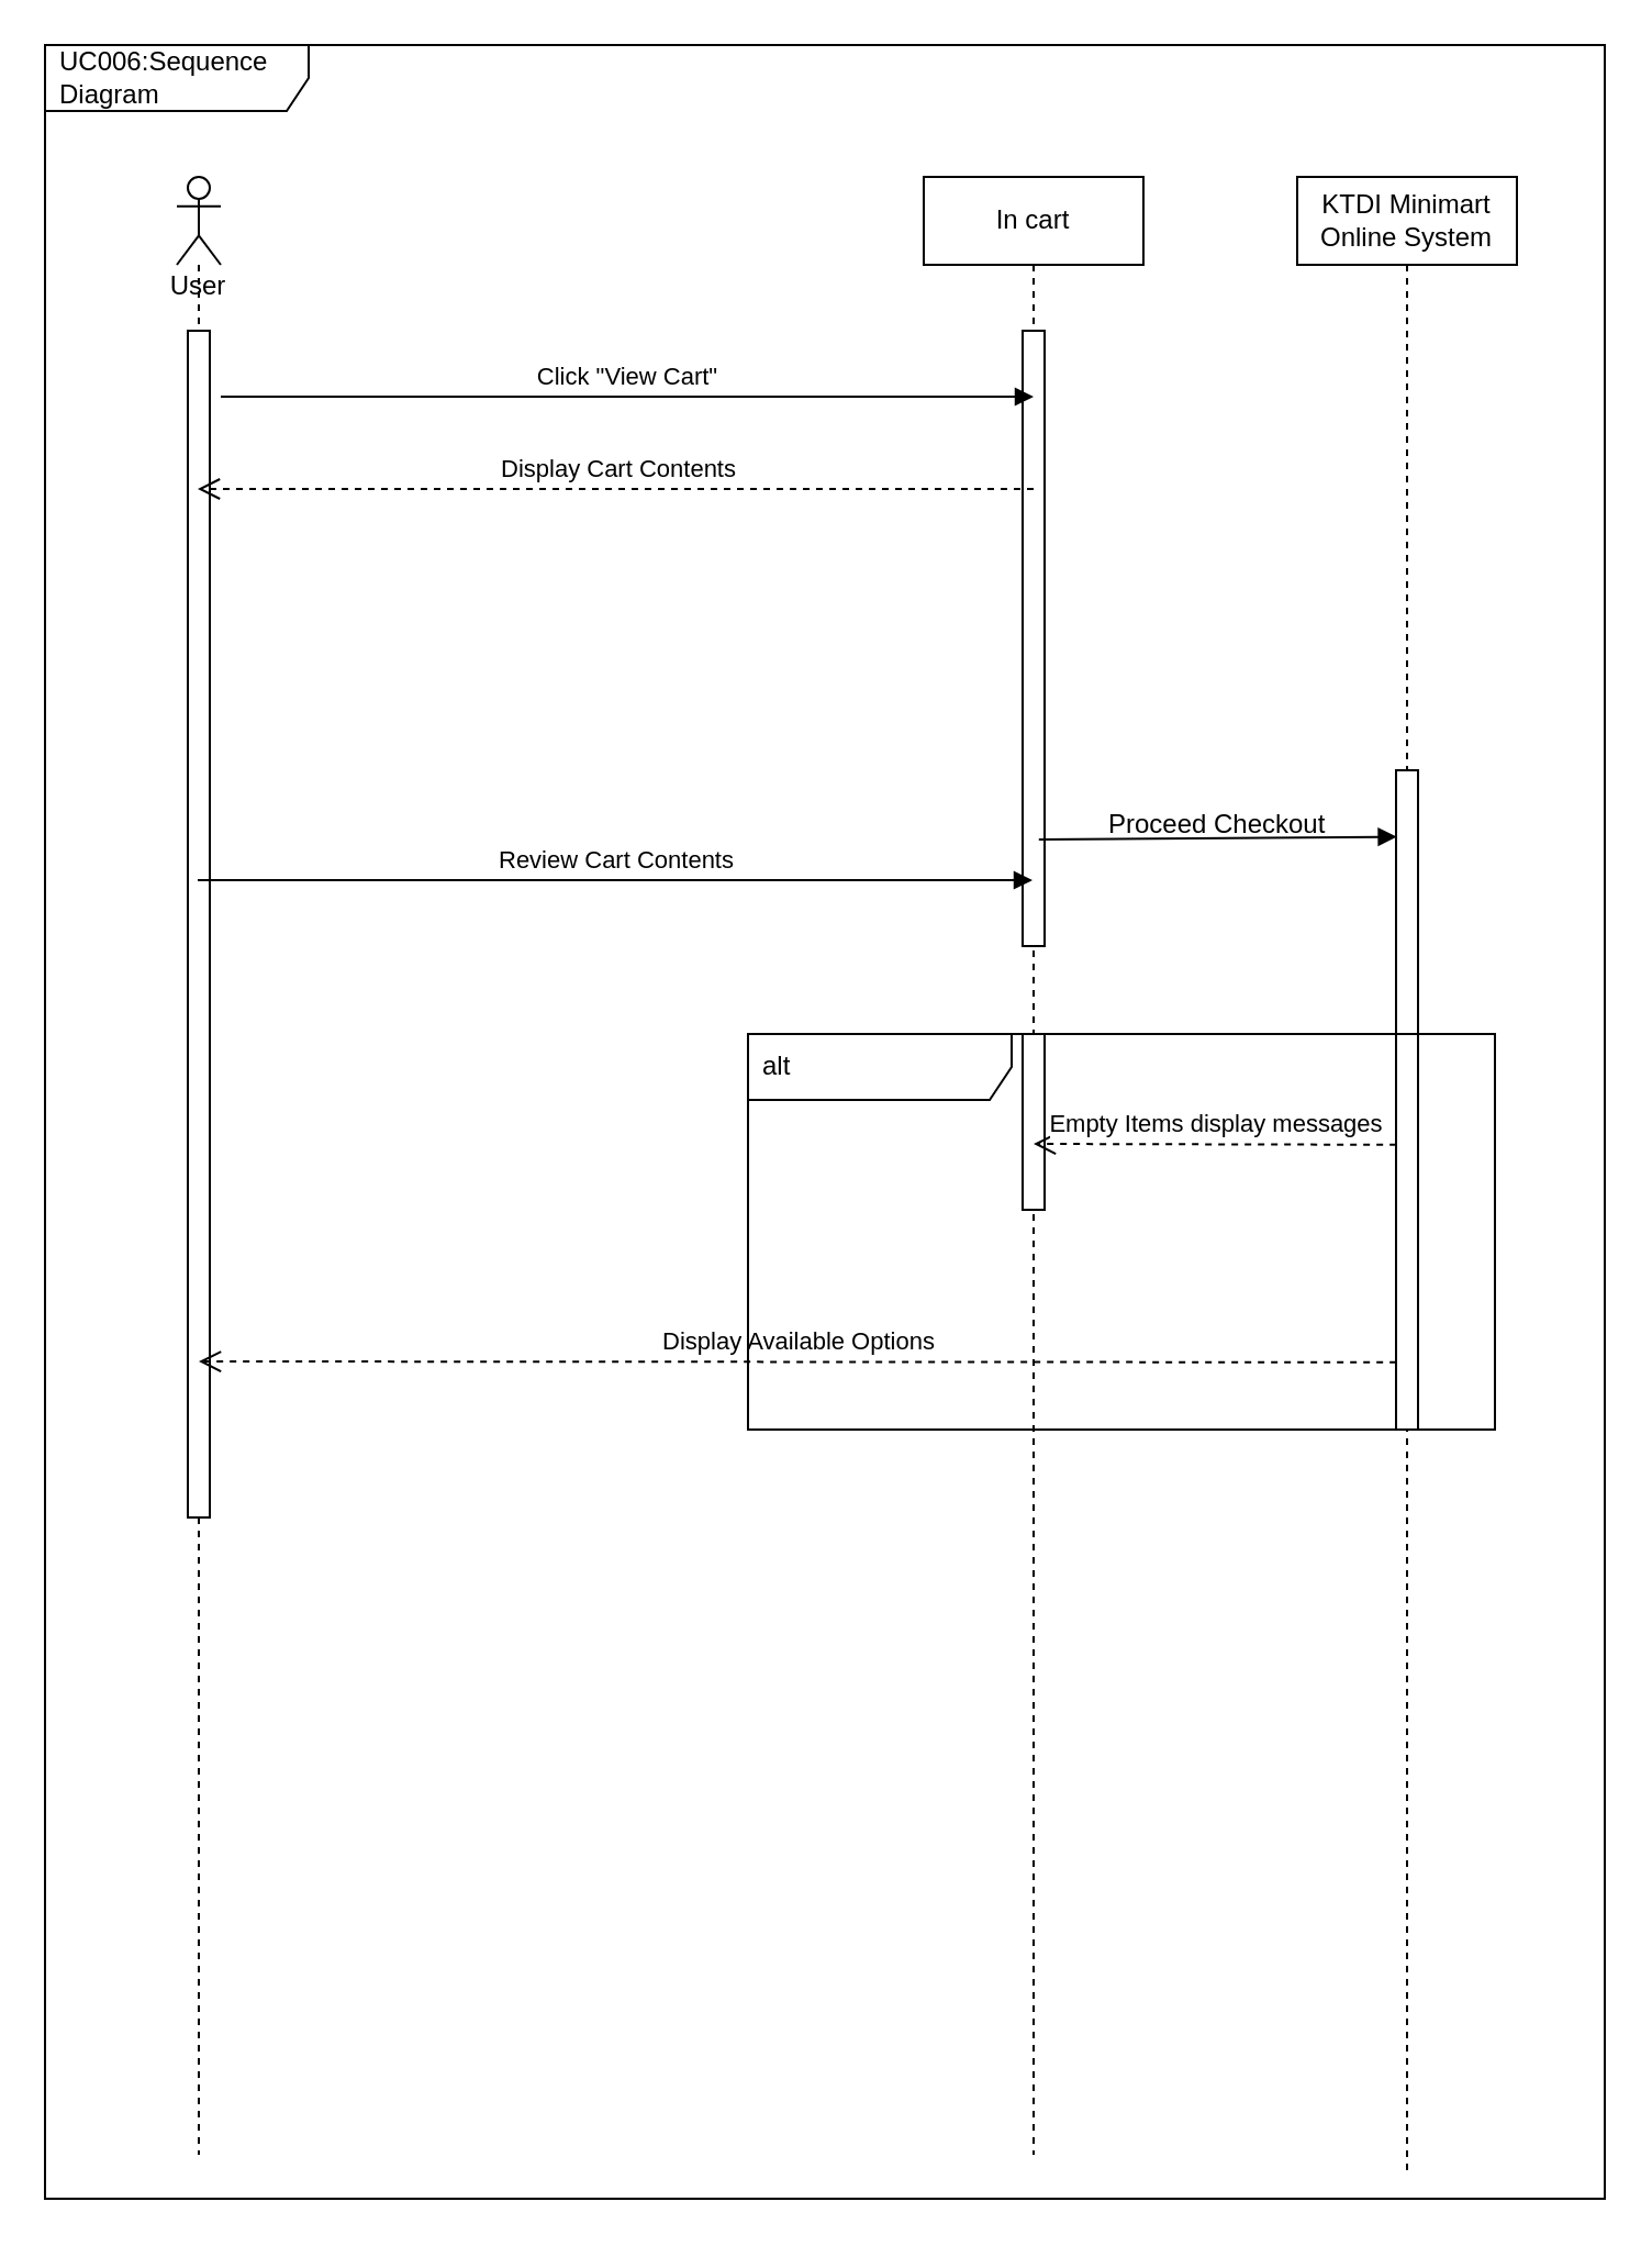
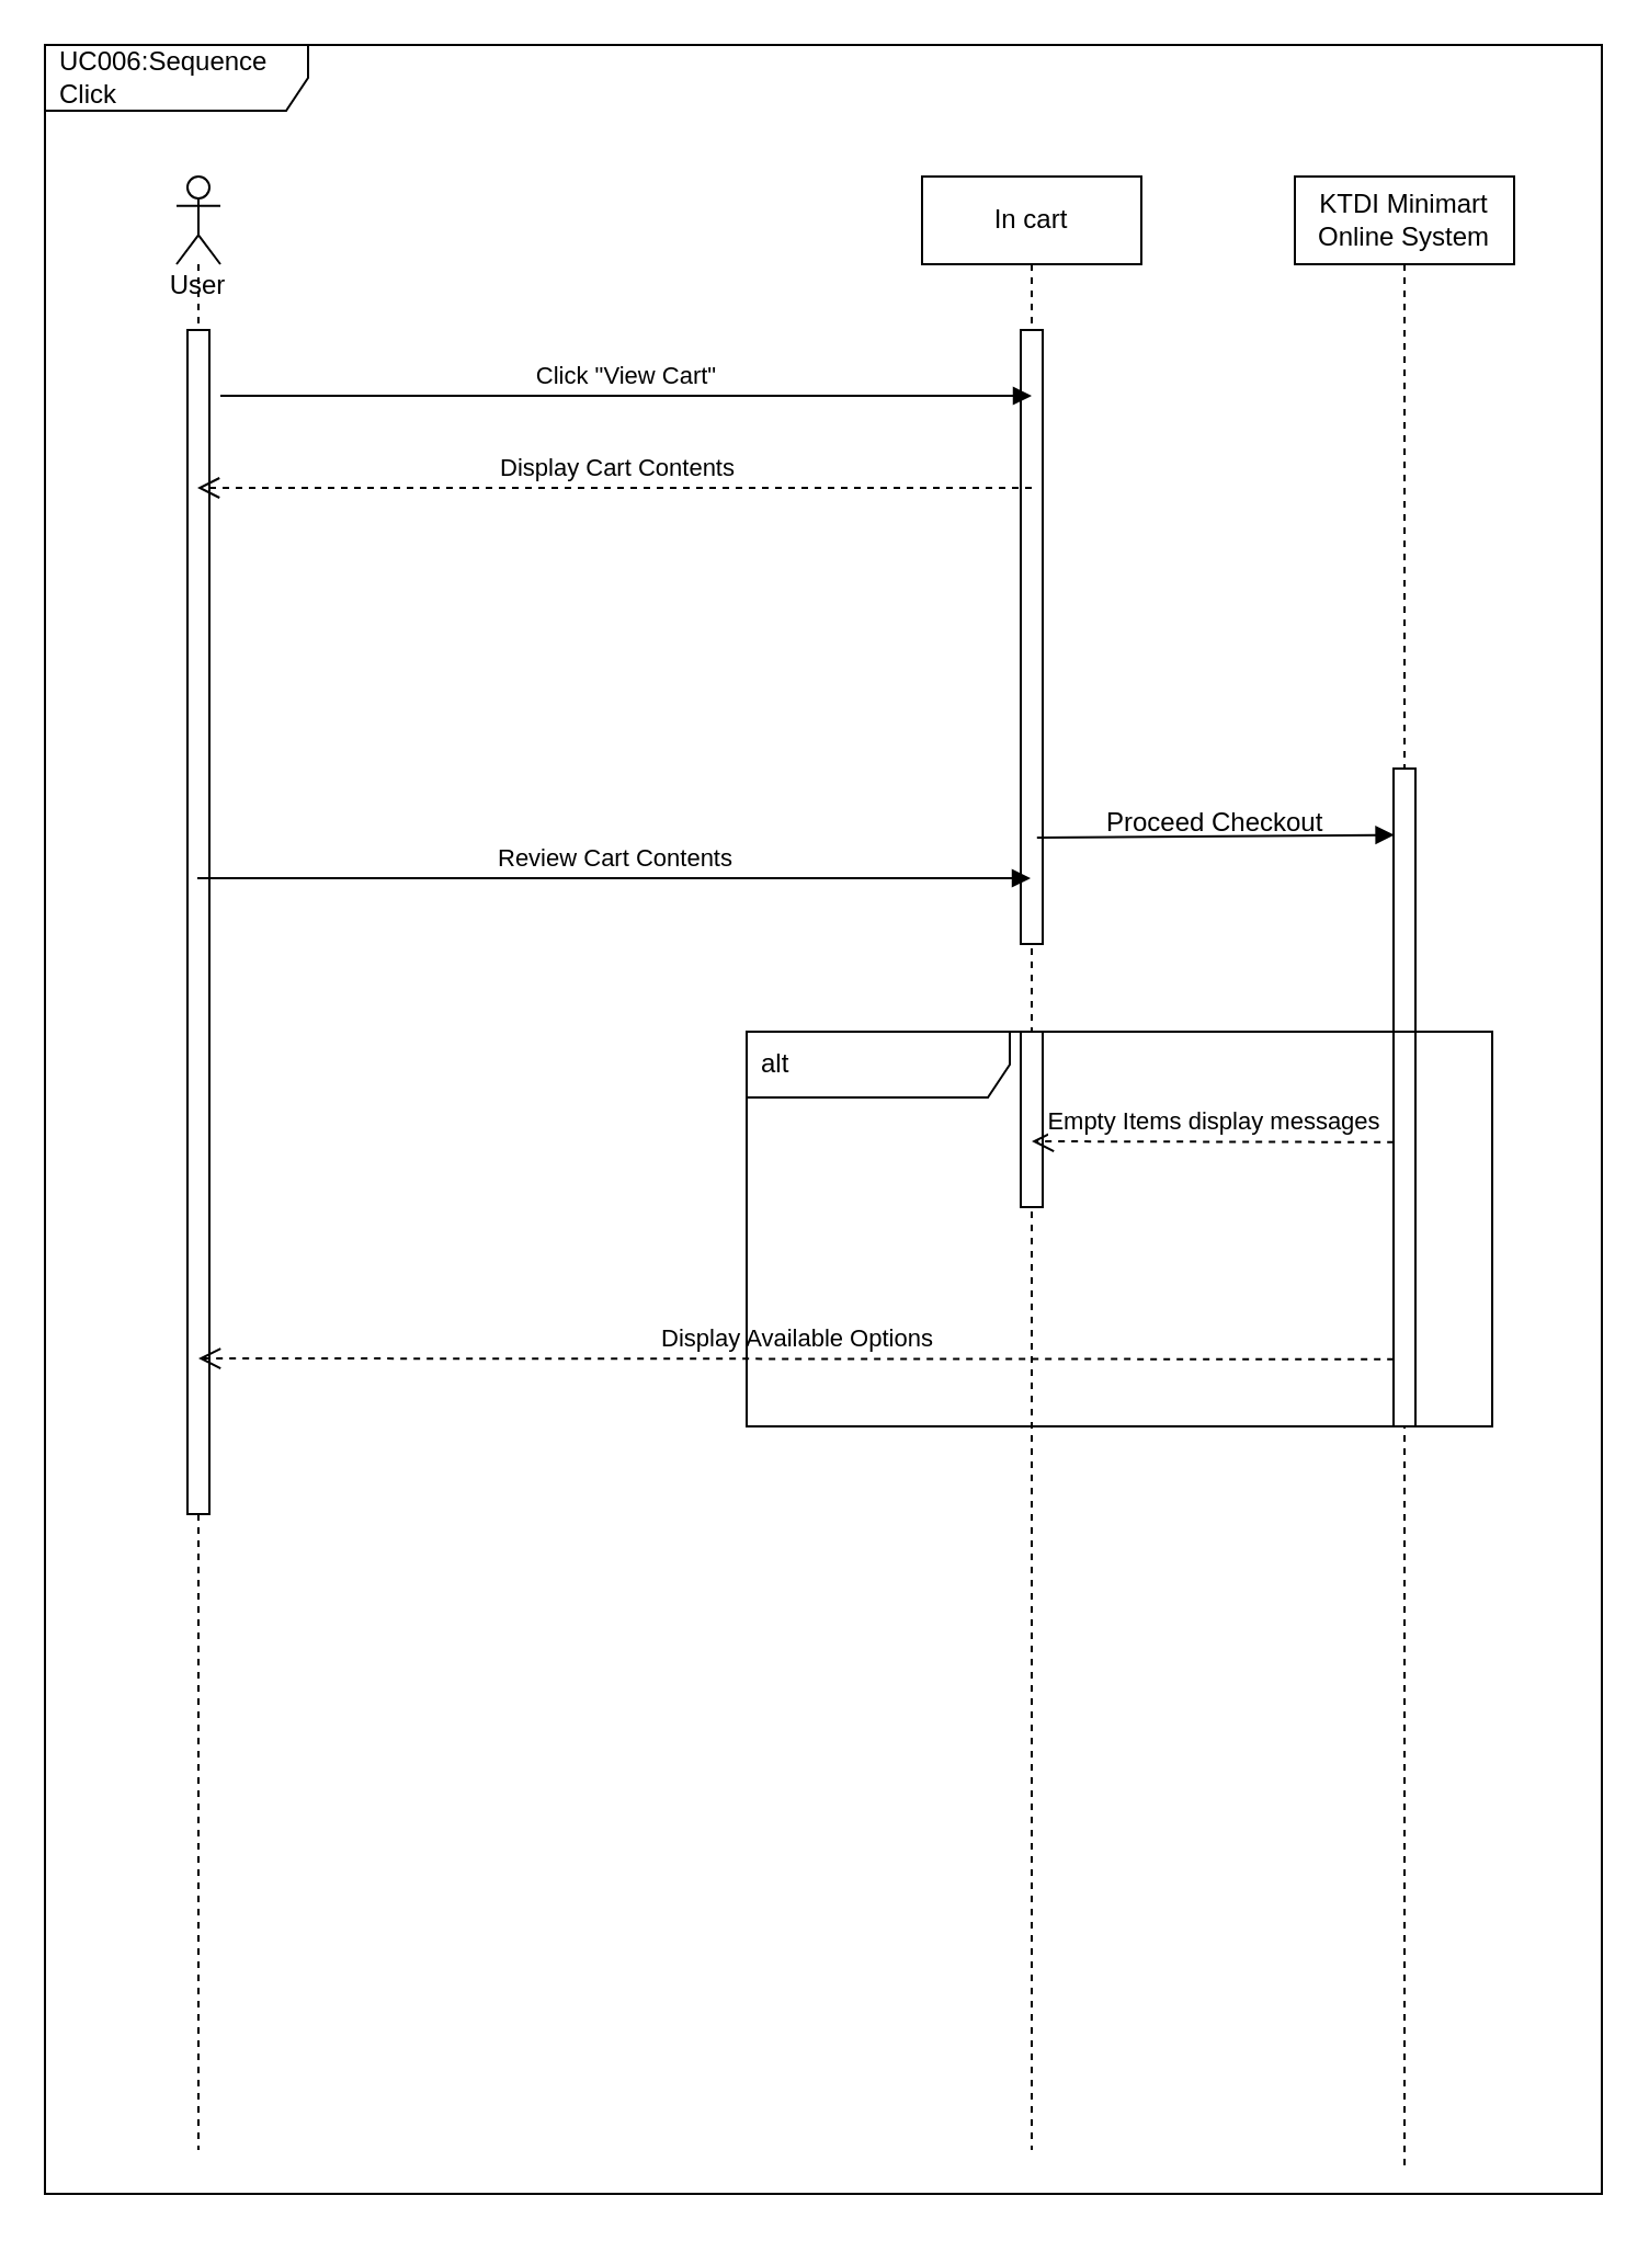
  <mxCell id="0" />
  <mxCell id="1" parent="0" />
  <mxCell id="2" value="User" style="shape=umlLifeline;participant=umlActor;perimeter=lifelinePerimeter;whiteSpace=wrap;html=1;container=1;collapsible=0;recursiveResize=0;verticalAlign=top;spacingTop=36;outlineConnect=0;" parent="1" vertex="1"><mxGeometry x="80" y="80" width="20" height="900" as="geometry" /></mxCell>
  <mxCell id="3" value="" style="html=1;points=[];perimeter=orthogonalPerimeter;" parent="2" vertex="1"><mxGeometry x="5" y="70" width="10" height="540" as="geometry" /></mxCell>
  <mxCell id="4" value="In cart" style="shape=umlLifeline;perimeter=lifelinePerimeter;whiteSpace=wrap;html=1;container=1;collapsible=0;recursiveResize=0;outlineConnect=0;" parent="1" vertex="1"><mxGeometry x="420" y="80" width="100" height="900" as="geometry" /></mxCell>
  <mxCell id="5" value="" style="html=1;points=[];perimeter=orthogonalPerimeter;" parent="4" vertex="1"><mxGeometry x="45" y="70" width="10" height="280" as="geometry" /></mxCell>
  <mxCell id="6" value="" style="html=1;points=[];perimeter=orthogonalPerimeter;" parent="4" vertex="1"><mxGeometry x="45" y="390" width="10" height="80" as="geometry" /></mxCell>
  <mxCell id="7" value="KTDI Minimart Online System" style="shape=umlLifeline;perimeter=lifelinePerimeter;whiteSpace=wrap;html=1;container=1;collapsible=0;recursiveResize=0;outlineConnect=0;" parent="1" vertex="1"><mxGeometry x="590" y="80" width="100" height="910" as="geometry" /></mxCell>
  <mxCell id="8" value="" style="html=1;points=[];perimeter=orthogonalPerimeter;" parent="7" vertex="1"><mxGeometry x="45" y="270" width="10" height="300" as="geometry" /></mxCell>
  <mxCell id="9" value="Click &quot;View Cart&quot;" style="html=1;verticalAlign=bottom;endArrow=block;" parent="1" edge="1"><mxGeometry x="-0.0" width="80" relative="1" as="geometry"><mxPoint x="100" y="180" as="sourcePoint" /><mxPoint x="470" y="180" as="targetPoint" /><mxPoint as="offset" /></mxGeometry></mxCell>
  <mxCell id="10" value="Review Cart Contents" style="html=1;verticalAlign=bottom;endArrow=block;" parent="1" source="2" target="4" edge="1"><mxGeometry width="80" relative="1" as="geometry"><mxPoint x="100" y="367" as="sourcePoint" /><mxPoint x="465" y="335" as="targetPoint" /><Array as="points"><mxPoint x="240" y="400" /><mxPoint x="380" y="400" /></Array></mxGeometry></mxCell>
  <mxCell id="11" value="" style="html=1;verticalAlign=bottom;endArrow=block;exitX=0.524;exitY=0.335;exitDx=0;exitDy=0;exitPerimeter=0;entryX=0.029;entryY=0.101;entryDx=0;entryDy=0;entryPerimeter=0;" parent="1" source="4" target="8" edge="1"><mxGeometry x="0.939" y="29" width="80" relative="1" as="geometry"><mxPoint x="480" y="379" as="sourcePoint" /><mxPoint x="630" y="382" as="targetPoint" /><mxPoint x="1" as="offset" /></mxGeometry></mxCell>
  <mxCell id="12" value="Display Available Options" style="html=1;verticalAlign=bottom;endArrow=open;dashed=1;endSize=8;exitX=0.009;exitY=0.898;exitDx=0;exitDy=0;exitPerimeter=0;" parent="1" source="8" edge="1"><mxGeometry x="-0.001" relative="1" as="geometry"><mxPoint x="630" y="620" as="sourcePoint" /><mxPoint x="90" y="619" as="targetPoint" /><mxPoint as="offset" /></mxGeometry></mxCell>
  <mxCell id="13" value="Display Cart Contents" style="html=1;verticalAlign=bottom;endArrow=open;dashed=1;endSize=8;" parent="1" target="2" edge="1"><mxGeometry x="-0.004" relative="1" as="geometry"><mxPoint x="470" y="222" as="sourcePoint" /><mxPoint x="100" y="220" as="targetPoint" /><mxPoint as="offset" /></mxGeometry></mxCell>
  <mxCell id="14" value="Proceed Checkout&amp;nbsp;" style="text;html=1;align=center;verticalAlign=middle;resizable=0;points=[];autosize=1;strokeColor=none;fillColor=none;" parent="1" vertex="1"><mxGeometry x="490" y="360" width="130" height="30" as="geometry" /></mxCell>
  <mxCell id="15" value="Empty Items display messages" style="html=1;verticalAlign=bottom;endArrow=open;dashed=1;endSize=8;exitX=0.009;exitY=0.898;exitDx=0;exitDy=0;exitPerimeter=0;" parent="1" edge="1"><mxGeometry x="-0.001" relative="1" as="geometry"><mxPoint x="635.09" y="520.4" as="sourcePoint" /><mxPoint x="470" y="520" as="targetPoint" /><mxPoint as="offset" /></mxGeometry></mxCell>
  <mxCell id="16" value="alt" style="shape=umlFrame;whiteSpace=wrap;html=1;width=120;height=30;boundedLbl=1;verticalAlign=middle;align=left;spacingLeft=5;" parent="1" vertex="1"><mxGeometry x="340" y="470" width="340" height="180" as="geometry" /></mxCell>
- <mxCell id="17" value="UC006:Sequence Diagram" style="shape=umlFrame;whiteSpace=wrap;html=1;width=120;height=30;boundedLbl=1;verticalAlign=middle;align=left;spacingLeft=5;" vertex="1" parent="1"><mxGeometry x="20" y="20" width="710" height="980" as="geometry" /></mxCell>
+ <mxCell id="17" value="UC006:Sequence Click" style="shape=umlFrame;whiteSpace=wrap;html=1;width=120;height=30;boundedLbl=1;verticalAlign=middle;align=left;spacingLeft=5;" vertex="1" parent="1"><mxGeometry x="20" y="20" width="710" height="980" as="geometry" /></mxCell>
